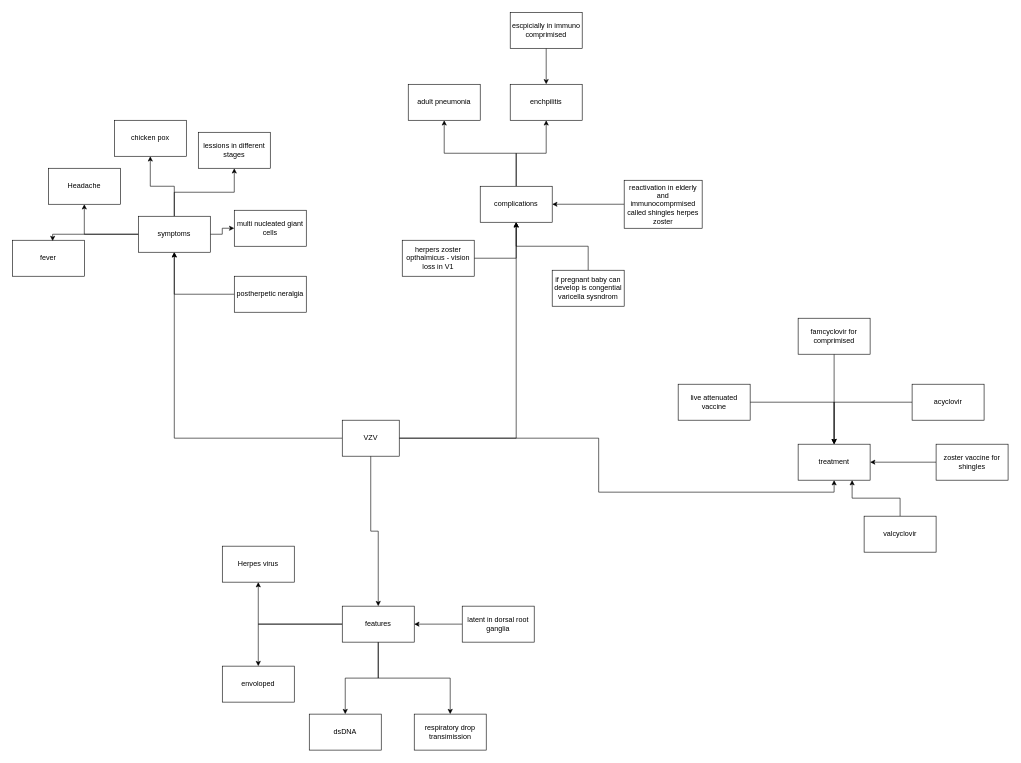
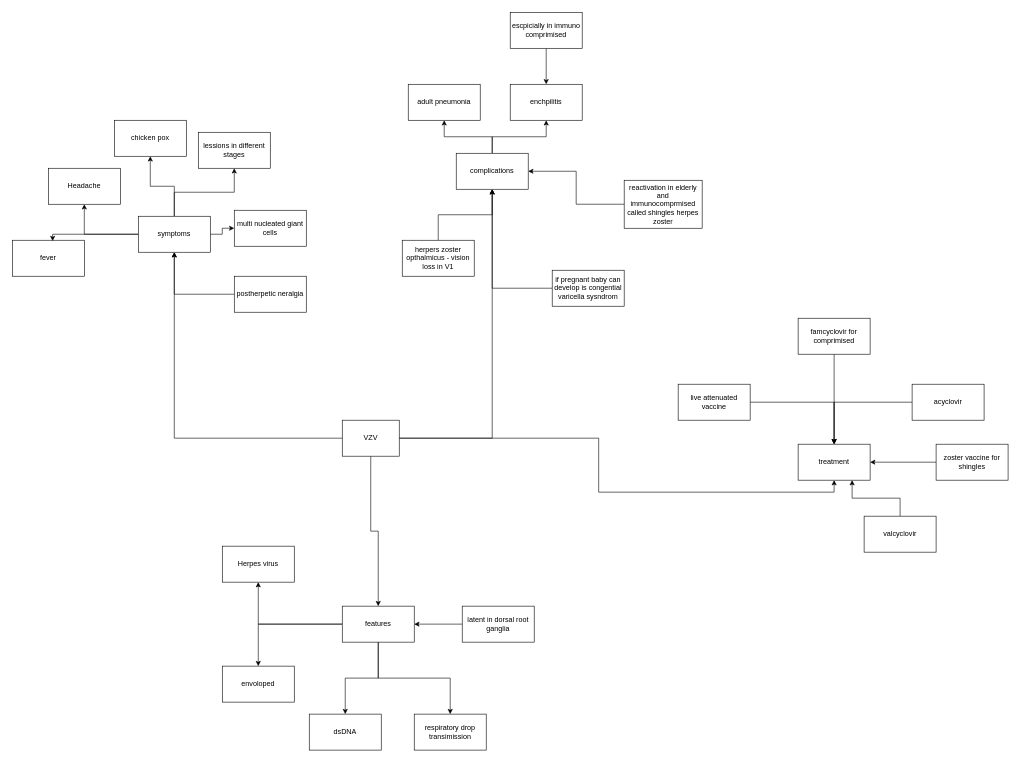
  <mxCell id="0" />
  <mxCell id="1" parent="0" />
  <mxCell id="2" style="edgeStyle=orthogonalEdgeStyle;rounded=0;orthogonalLoop=1;jettySize=auto;html=1;entryX=0.5;entryY=1;entryDx=0;entryDy=0;" edge="1" parent="1" source="6" target="7"><mxGeometry relative="1" as="geometry" /></mxCell>
  <mxCell id="3" style="edgeStyle=orthogonalEdgeStyle;rounded=0;orthogonalLoop=1;jettySize=auto;html=1;" edge="1" parent="1" source="6" target="12"><mxGeometry relative="1" as="geometry" /></mxCell>
  <mxCell id="4" style="edgeStyle=orthogonalEdgeStyle;rounded=0;orthogonalLoop=1;jettySize=auto;html=1;" edge="1" parent="1" source="6" target="17"><mxGeometry relative="1" as="geometry" /></mxCell>
  <mxCell id="5" style="edgeStyle=orthogonalEdgeStyle;rounded=0;orthogonalLoop=1;jettySize=auto;html=1;" edge="1" parent="1" source="6" target="30"><mxGeometry relative="1" as="geometry" /></mxCell>
  <mxCell id="6" value="VZV" style="rounded=0;whiteSpace=wrap;html=1;" vertex="1" parent="1"><mxGeometry x="570" y="700" width="95" height="60" as="geometry" /></mxCell>
  <mxCell id="7" value="treatment" style="rounded=0;whiteSpace=wrap;html=1;" vertex="1" parent="1"><mxGeometry x="1330" y="740" width="120" height="60" as="geometry" /></mxCell>
  <mxCell id="8" style="edgeStyle=orthogonalEdgeStyle;rounded=0;orthogonalLoop=1;jettySize=auto;html=1;" edge="1" parent="1" source="12" target="23"><mxGeometry relative="1" as="geometry" /></mxCell>
  <mxCell id="9" style="edgeStyle=orthogonalEdgeStyle;rounded=0;orthogonalLoop=1;jettySize=auto;html=1;" edge="1" parent="1" source="12" target="24"><mxGeometry relative="1" as="geometry" /></mxCell>
  <mxCell id="10" style="edgeStyle=orthogonalEdgeStyle;rounded=0;orthogonalLoop=1;jettySize=auto;html=1;" edge="1" parent="1" source="12" target="26"><mxGeometry relative="1" as="geometry" /></mxCell>
  <mxCell id="11" style="edgeStyle=orthogonalEdgeStyle;rounded=0;orthogonalLoop=1;jettySize=auto;html=1;" edge="1" parent="1" source="12" target="27"><mxGeometry relative="1" as="geometry" /></mxCell>
  <mxCell id="12" value="symptoms" style="rounded=0;whiteSpace=wrap;html=1;" vertex="1" parent="1"><mxGeometry x="230" y="360" width="120" height="60" as="geometry" /></mxCell>
  <mxCell id="13" style="edgeStyle=orthogonalEdgeStyle;rounded=0;orthogonalLoop=1;jettySize=auto;html=1;" edge="1" parent="1" source="17" target="18"><mxGeometry relative="1" as="geometry" /></mxCell>
  <mxCell id="14" style="edgeStyle=orthogonalEdgeStyle;rounded=0;orthogonalLoop=1;jettySize=auto;html=1;" edge="1" parent="1" source="17" target="19"><mxGeometry relative="1" as="geometry" /></mxCell>
  <mxCell id="15" style="edgeStyle=orthogonalEdgeStyle;rounded=0;orthogonalLoop=1;jettySize=auto;html=1;entryX=0.5;entryY=0;entryDx=0;entryDy=0;" edge="1" parent="1" source="17" target="20"><mxGeometry relative="1" as="geometry" /></mxCell>
  <mxCell id="16" style="edgeStyle=orthogonalEdgeStyle;rounded=0;orthogonalLoop=1;jettySize=auto;html=1;" edge="1" parent="1" source="17" target="25"><mxGeometry relative="1" as="geometry" /></mxCell>
  <mxCell id="17" value="features" style="rounded=0;whiteSpace=wrap;html=1;" vertex="1" parent="1"><mxGeometry x="570" y="1010" width="120" height="60" as="geometry" /></mxCell>
  <mxCell id="18" value="Herpes virus" style="rounded=0;whiteSpace=wrap;html=1;" vertex="1" parent="1"><mxGeometry x="370" y="910" width="120" height="60" as="geometry" /></mxCell>
  <mxCell id="19" value="envoloped" style="rounded=0;whiteSpace=wrap;html=1;" vertex="1" parent="1"><mxGeometry x="370" y="1110" width="120" height="60" as="geometry" /></mxCell>
  <mxCell id="20" value="dsDNA" style="rounded=0;whiteSpace=wrap;html=1;" vertex="1" parent="1"><mxGeometry x="515" y="1190" width="120" height="60" as="geometry" /></mxCell>
  <mxCell id="21" value="fever" style="rounded=0;whiteSpace=wrap;html=1;" vertex="1" parent="1"><mxGeometry x="20" width="120" height="60" as="geometry" y="400" /></mxCell>
  <mxCell id="22" style="edgeStyle=orthogonalEdgeStyle;rounded=0;orthogonalLoop=1;jettySize=auto;html=1;entryX=0.56;entryY=0.022;entryDx=0;entryDy=0;entryPerimeter=0;" edge="1" parent="1" source="12" target="21"><mxGeometry relative="1" as="geometry"><Array as="points"><mxPoint x="87" y="390" /></Array></mxGeometry></mxCell>
  <mxCell id="23" value="Headache" style="rounded=0;whiteSpace=wrap;html=1;" vertex="1" parent="1"><mxGeometry x="80" y="280" width="120" height="60" as="geometry" /></mxCell>
  <mxCell id="24" value="chicken pox" style="rounded=0;whiteSpace=wrap;html=1;" vertex="1" parent="1"><mxGeometry x="190" y="200" width="120" height="60" as="geometry" /></mxCell>
  <mxCell id="25" value="respiratory drop transimission" style="rounded=0;whiteSpace=wrap;html=1;" vertex="1" parent="1"><mxGeometry x="690" y="1190" width="120" height="60" as="geometry" /></mxCell>
  <mxCell id="26" value="lessions in different stages" style="rounded=0;whiteSpace=wrap;html=1;" vertex="1" parent="1"><mxGeometry x="330" y="220" width="120" height="60" as="geometry" /></mxCell>
  <mxCell id="27" value="multi nucleated giant cells" style="rounded=0;whiteSpace=wrap;html=1;" vertex="1" parent="1"><mxGeometry x="390" y="350" width="120" height="60" as="geometry" /></mxCell>
  <mxCell id="28" style="edgeStyle=orthogonalEdgeStyle;rounded=0;orthogonalLoop=1;jettySize=auto;html=1;" edge="1" parent="1" source="30" target="31"><mxGeometry relative="1" as="geometry" /></mxCell>
  <mxCell id="29" style="edgeStyle=orthogonalEdgeStyle;rounded=0;orthogonalLoop=1;jettySize=auto;html=1;" edge="1" parent="1" source="30" target="32"><mxGeometry relative="1" as="geometry" /></mxCell>
- <mxCell id="30" value="complications" style="rounded=0;whiteSpace=wrap;html=1;" vertex="1" parent="1"><mxGeometry x="800" y="310" width="120" height="60" as="geometry" /></mxCell>
+ <mxCell id="30" value="complications" style="rounded=0;whiteSpace=wrap;html=1;" vertex="1" parent="1"><mxGeometry x="760" y="255" width="120" height="60" as="geometry" /></mxCell>
  <mxCell id="31" value="adult pneumonia" style="rounded=0;whiteSpace=wrap;html=1;" vertex="1" parent="1"><mxGeometry x="680" y="140" width="120" height="60" as="geometry" /></mxCell>
  <mxCell id="32" value="enchpilitis" style="rounded=0;whiteSpace=wrap;html=1;" vertex="1" parent="1"><mxGeometry x="850" y="140" width="120" height="60" as="geometry" /></mxCell>
  <mxCell id="33" value="" style="edgeStyle=orthogonalEdgeStyle;rounded=0;orthogonalLoop=1;jettySize=auto;html=1;" edge="1" parent="1" source="34" target="32"><mxGeometry relative="1" as="geometry" /></mxCell>
  <mxCell id="34" value="escpicially in immuno comprimised" style="rounded=0;whiteSpace=wrap;html=1;" vertex="1" parent="1"><mxGeometry x="850" y="20" width="120" height="60" as="geometry" /></mxCell>
  <mxCell id="35" style="edgeStyle=orthogonalEdgeStyle;rounded=0;orthogonalLoop=1;jettySize=auto;html=1;" edge="1" parent="1" source="36" target="7"><mxGeometry relative="1" as="geometry" /></mxCell>
  <mxCell id="36" value="live attenuated vaccine" style="rounded=0;whiteSpace=wrap;html=1;" vertex="1" parent="1"><mxGeometry x="1130" y="640" width="120" height="60" as="geometry" /></mxCell>
  <mxCell id="37" style="edgeStyle=orthogonalEdgeStyle;rounded=0;orthogonalLoop=1;jettySize=auto;html=1;entryX=0.5;entryY=0;entryDx=0;entryDy=0;" edge="1" parent="1" source="38" target="7"><mxGeometry relative="1" as="geometry"><mxPoint x="1390" y="710" as="targetPoint" /></mxGeometry></mxCell>
  <mxCell id="38" value="acyclovir" style="rounded=0;whiteSpace=wrap;html=1;" vertex="1" parent="1"><mxGeometry x="1520" y="640" width="120" height="60" as="geometry" /></mxCell>
  <mxCell id="39" style="edgeStyle=orthogonalEdgeStyle;rounded=0;orthogonalLoop=1;jettySize=auto;html=1;" edge="1" parent="1" source="40" target="17"><mxGeometry relative="1" as="geometry" /></mxCell>
  <mxCell id="40" value="latent in dorsal root ganglia" style="rounded=0;whiteSpace=wrap;html=1;" vertex="1" parent="1"><mxGeometry x="770" y="1010" width="120" height="60" as="geometry" /></mxCell>
  <mxCell id="41" value="" style="edgeStyle=orthogonalEdgeStyle;rounded=0;orthogonalLoop=1;jettySize=auto;html=1;" edge="1" parent="1" source="42" target="30"><mxGeometry relative="1" as="geometry" /></mxCell>
  <mxCell id="42" value="reactivation in elderly and immunocomprmised called shingles herpes zoster" style="rounded=0;whiteSpace=wrap;html=1;" vertex="1" parent="1"><mxGeometry x="1040" y="300" width="130" height="80" as="geometry" /></mxCell>
  <mxCell id="43" style="edgeStyle=orthogonalEdgeStyle;rounded=0;orthogonalLoop=1;jettySize=auto;html=1;" edge="1" parent="1" source="44" target="12"><mxGeometry relative="1" as="geometry" /></mxCell>
  <mxCell id="44" value="postherpetic neralgia" style="rounded=0;whiteSpace=wrap;html=1;" vertex="1" parent="1"><mxGeometry x="390" y="460" width="120" height="60" as="geometry" /></mxCell>
  <mxCell id="45" style="edgeStyle=orthogonalEdgeStyle;rounded=0;orthogonalLoop=1;jettySize=auto;html=1;" edge="1" parent="1" source="46" target="30"><mxGeometry relative="1" as="geometry" /></mxCell>
  <mxCell id="46" value="herpers zoster opthalmicus - vision loss in V1" style="rounded=0;whiteSpace=wrap;html=1;" vertex="1" parent="1"><mxGeometry x="670" width="120" height="60" as="geometry" y="400" /></mxCell>
  <mxCell id="47" value="" style="edgeStyle=orthogonalEdgeStyle;rounded=0;orthogonalLoop=1;jettySize=auto;html=1;" edge="1" parent="1" source="48" target="7"><mxGeometry relative="1" as="geometry" /></mxCell>
  <mxCell id="48" value="zoster vaccine for shingles" style="rounded=0;whiteSpace=wrap;html=1;" vertex="1" parent="1"><mxGeometry x="1560" y="740" width="120" height="60" as="geometry" /></mxCell>
  <mxCell id="49" style="edgeStyle=orthogonalEdgeStyle;rounded=0;orthogonalLoop=1;jettySize=auto;html=1;" edge="1" parent="1" source="50" target="7"><mxGeometry relative="1" as="geometry" /></mxCell>
  <mxCell id="50" value="famcyclovir for comprimised" style="rounded=0;whiteSpace=wrap;html=1;" vertex="1" parent="1"><mxGeometry x="1330" y="530" width="120" height="60" as="geometry" /></mxCell>
  <mxCell id="51" style="edgeStyle=orthogonalEdgeStyle;rounded=0;orthogonalLoop=1;jettySize=auto;html=1;entryX=0.75;entryY=1;entryDx=0;entryDy=0;" edge="1" parent="1" source="52" target="7"><mxGeometry relative="1" as="geometry" /></mxCell>
  <mxCell id="52" value="valcyclovir" style="rounded=0;whiteSpace=wrap;html=1;" vertex="1" parent="1"><mxGeometry x="1440" y="860" width="120" height="60" as="geometry" /></mxCell>
  <mxCell id="53" style="edgeStyle=orthogonalEdgeStyle;rounded=0;orthogonalLoop=1;jettySize=auto;html=1;" edge="1" parent="1" source="54" target="30"><mxGeometry relative="1" as="geometry" /></mxCell>
  <mxCell id="54" value="if pregnant baby can develop is congential varicella sysndrom" style="rounded=0;whiteSpace=wrap;html=1;" vertex="1" parent="1"><mxGeometry x="920" y="450" width="120" height="60" as="geometry" /></mxCell>
